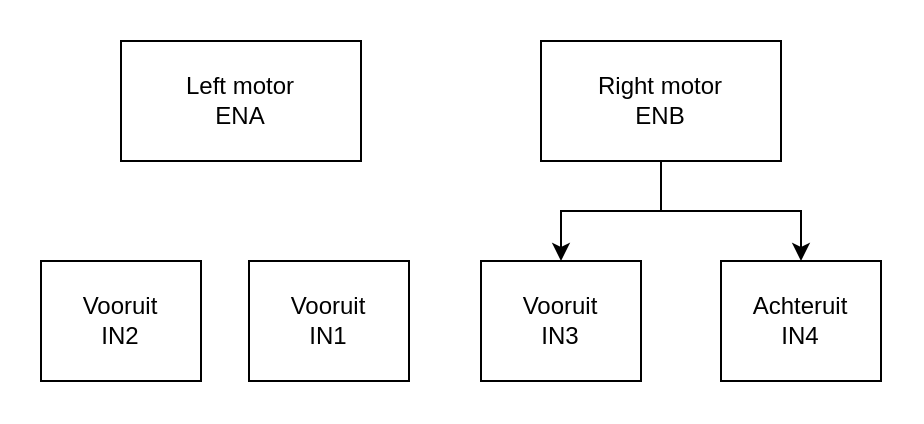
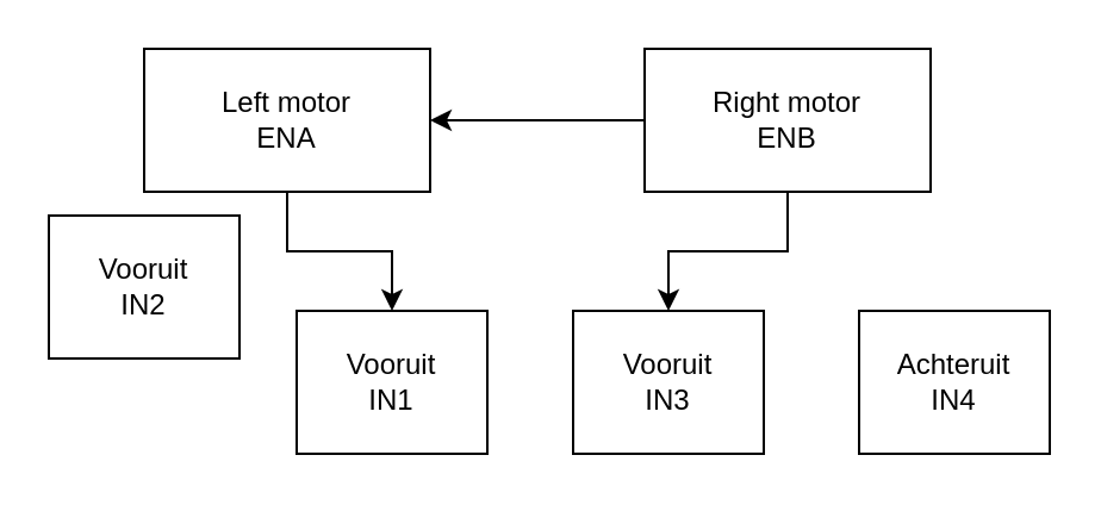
  <mxCell id="0" />
  <mxCell id="1" parent="0" />
+ <mxCell id="2" style="edgeStyle=orthogonalEdgeStyle;rounded=0;orthogonalLoop=1;jettySize=auto;html=1;entryX=0.5;entryY=0;entryDx=0;entryDy=0;" parent="1" source="3" target="8" edge="1"><mxGeometry relative="1" as="geometry"><mxPoint x="190" y="130" as="targetPoint" /></mxGeometry></mxCell>
  <mxCell id="3" value="Left motor&lt;br&gt;ENA" style="rounded=0;whiteSpace=wrap;html=1;shadow=0;" parent="1" vertex="1"><mxGeometry x="60" y="20" width="120" height="60" as="geometry" /></mxCell>
  <mxCell id="4" style="edgeStyle=orthogonalEdgeStyle;rounded=0;orthogonalLoop=1;jettySize=auto;html=1;entryX=0.5;entryY=0;entryDx=0;entryDy=0;entryPerimeter=0;" parent="1" source="6" target="9" edge="1"><mxGeometry relative="1" as="geometry" /></mxCell>
- <mxCell id="5" style="edgeStyle=orthogonalEdgeStyle;rounded=0;orthogonalLoop=1;jettySize=auto;html=1;entryX=0.5;entryY=0;entryDx=0;entryDy=0;" parent="1" source="6" target="10" edge="1"><mxGeometry relative="1" as="geometry"><mxPoint x="380" y="130" as="targetPoint" /></mxGeometry></mxCell>
+ <mxCell id="5" style="edgeStyle=orthogonalEdgeStyle;rounded=0;orthogonalLoop=1;jettySize=auto;html=1;" parent="1" source="6" target="3" edge="1"><mxGeometry relative="1" as="geometry"><mxPoint x="380" y="130" as="targetPoint" /></mxGeometry></mxCell>
  <mxCell id="6" value="Right motor&lt;br&gt;ENB" style="rounded=0;whiteSpace=wrap;html=1;shadow=0;" parent="1" vertex="1"><mxGeometry x="270" y="20" width="120" height="60" as="geometry" /></mxCell>
- <mxCell id="7" value="Vooruit&lt;br&gt;IN2" style="rounded=0;whiteSpace=wrap;html=1;shadow=0;" parent="1" vertex="1"><mxGeometry x="20" y="130" width="80" height="60" as="geometry" /></mxCell>
+ <mxCell id="7" value="Vooruit&lt;br&gt;IN2" style="rounded=0;whiteSpace=wrap;html=1;shadow=0;" parent="1" vertex="1"><mxGeometry x="20" y="90" width="80" height="60" as="geometry" /></mxCell>
  <mxCell id="8" value="Vooruit&lt;br&gt;IN1" style="rounded=0;whiteSpace=wrap;html=1;shadow=0;" parent="1" vertex="1"><mxGeometry x="124" y="130" width="80" height="60" as="geometry" /></mxCell>
  <mxCell id="9" value="Vooruit&lt;br&gt;IN3" style="rounded=0;whiteSpace=wrap;html=1;shadow=0;" parent="1" vertex="1"><mxGeometry x="240" y="130" width="80" height="60" as="geometry" /></mxCell>
  <mxCell id="10" value="Achteruit&lt;br&gt;IN4" style="rounded=0;whiteSpace=wrap;html=1;shadow=0;" parent="1" vertex="1"><mxGeometry x="360" y="130" width="80" height="60" as="geometry" /></mxCell>
